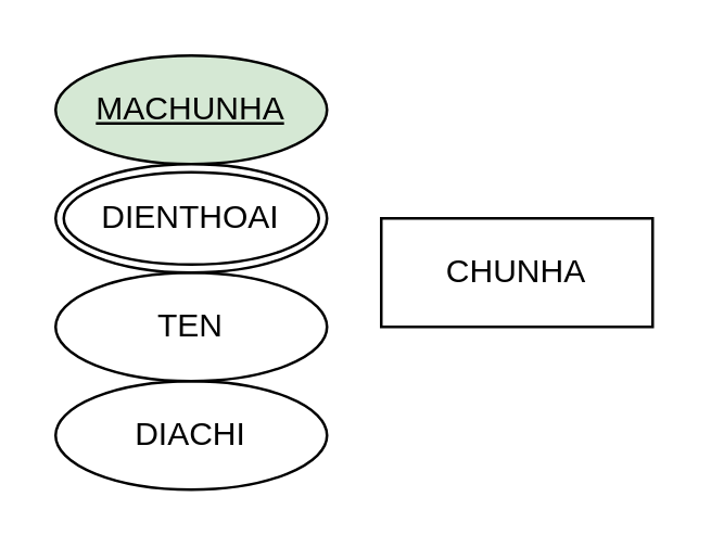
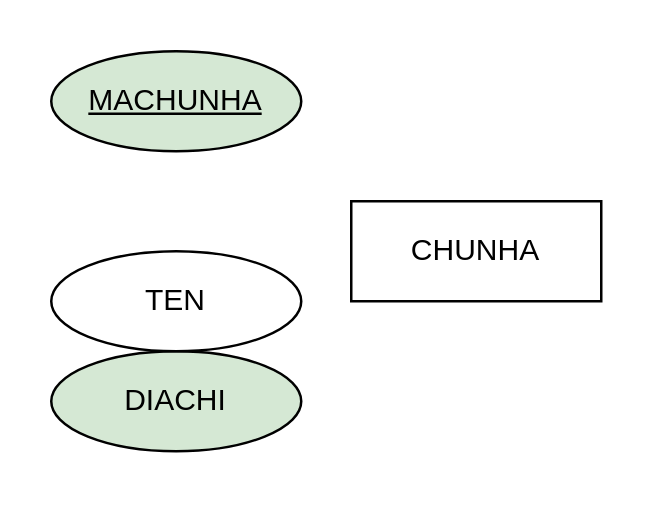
  <mxCell id="0" />
  <mxCell id="1" parent="0" />
  <mxCell id="2" value="&lt;div&gt;CHUNHA&lt;/div&gt;" style="whiteSpace=wrap;html=1;align=center;" vertex="1" parent="1"><mxGeometry x="140" y="80" width="100" height="40" as="geometry" /></mxCell>
  <mxCell id="3" value="MACHUNHA" style="ellipse;whiteSpace=wrap;html=1;align=center;fontStyle=4;fillColor=#d5e8d4;" vertex="1" parent="1"><mxGeometry y="20" width="100" height="40" as="geometry" x="20" /></mxCell>
- <mxCell id="4" value="DIACHI" style="ellipse;whiteSpace=wrap;html=1;align=center;" vertex="1" parent="1"><mxGeometry y="140" width="100" height="40" as="geometry" x="20" /></mxCell>
+ <mxCell id="4" value="DIACHI" style="ellipse;whiteSpace=wrap;html=1;align=center;fillColor=#d5e8d4;" vertex="1" parent="1"><mxGeometry y="140" width="100" height="40" as="geometry" x="20" /></mxCell>
  <mxCell id="5" value="TEN" style="ellipse;whiteSpace=wrap;html=1;align=center;" vertex="1" parent="1"><mxGeometry y="100" width="100" height="40" as="geometry" x="20" /></mxCell>
- <mxCell id="6" value="&lt;div&gt;DIENTHOAI&lt;/div&gt;" style="ellipse;shape=doubleEllipse;margin=3;whiteSpace=wrap;html=1;align=center;" vertex="1" parent="1"><mxGeometry y="60" width="100" height="40" as="geometry" x="20" /></mxCell>
